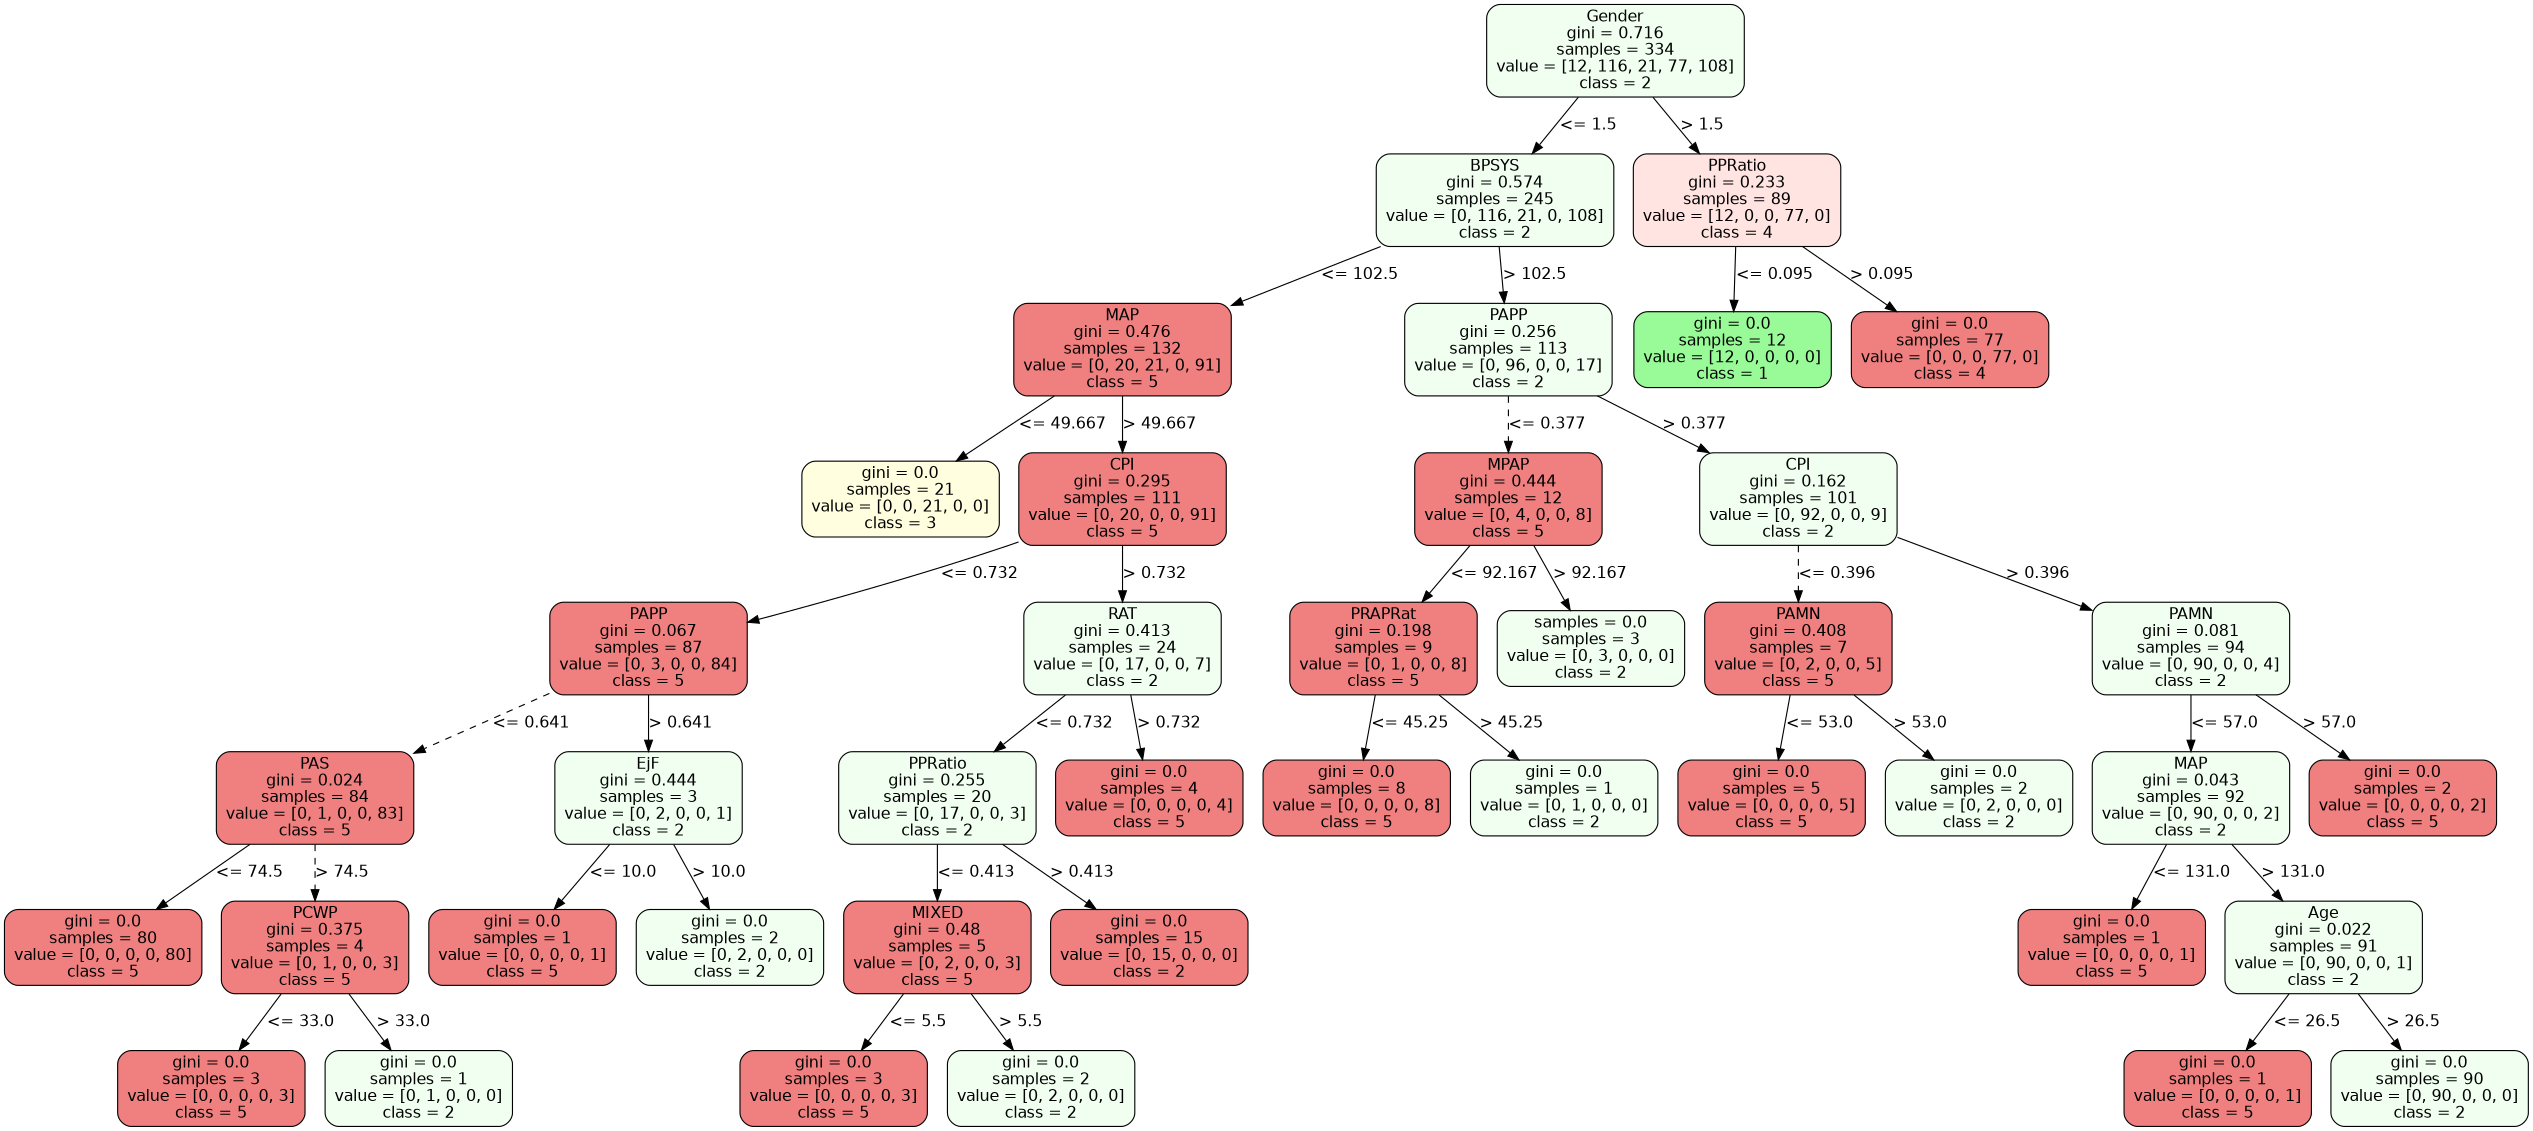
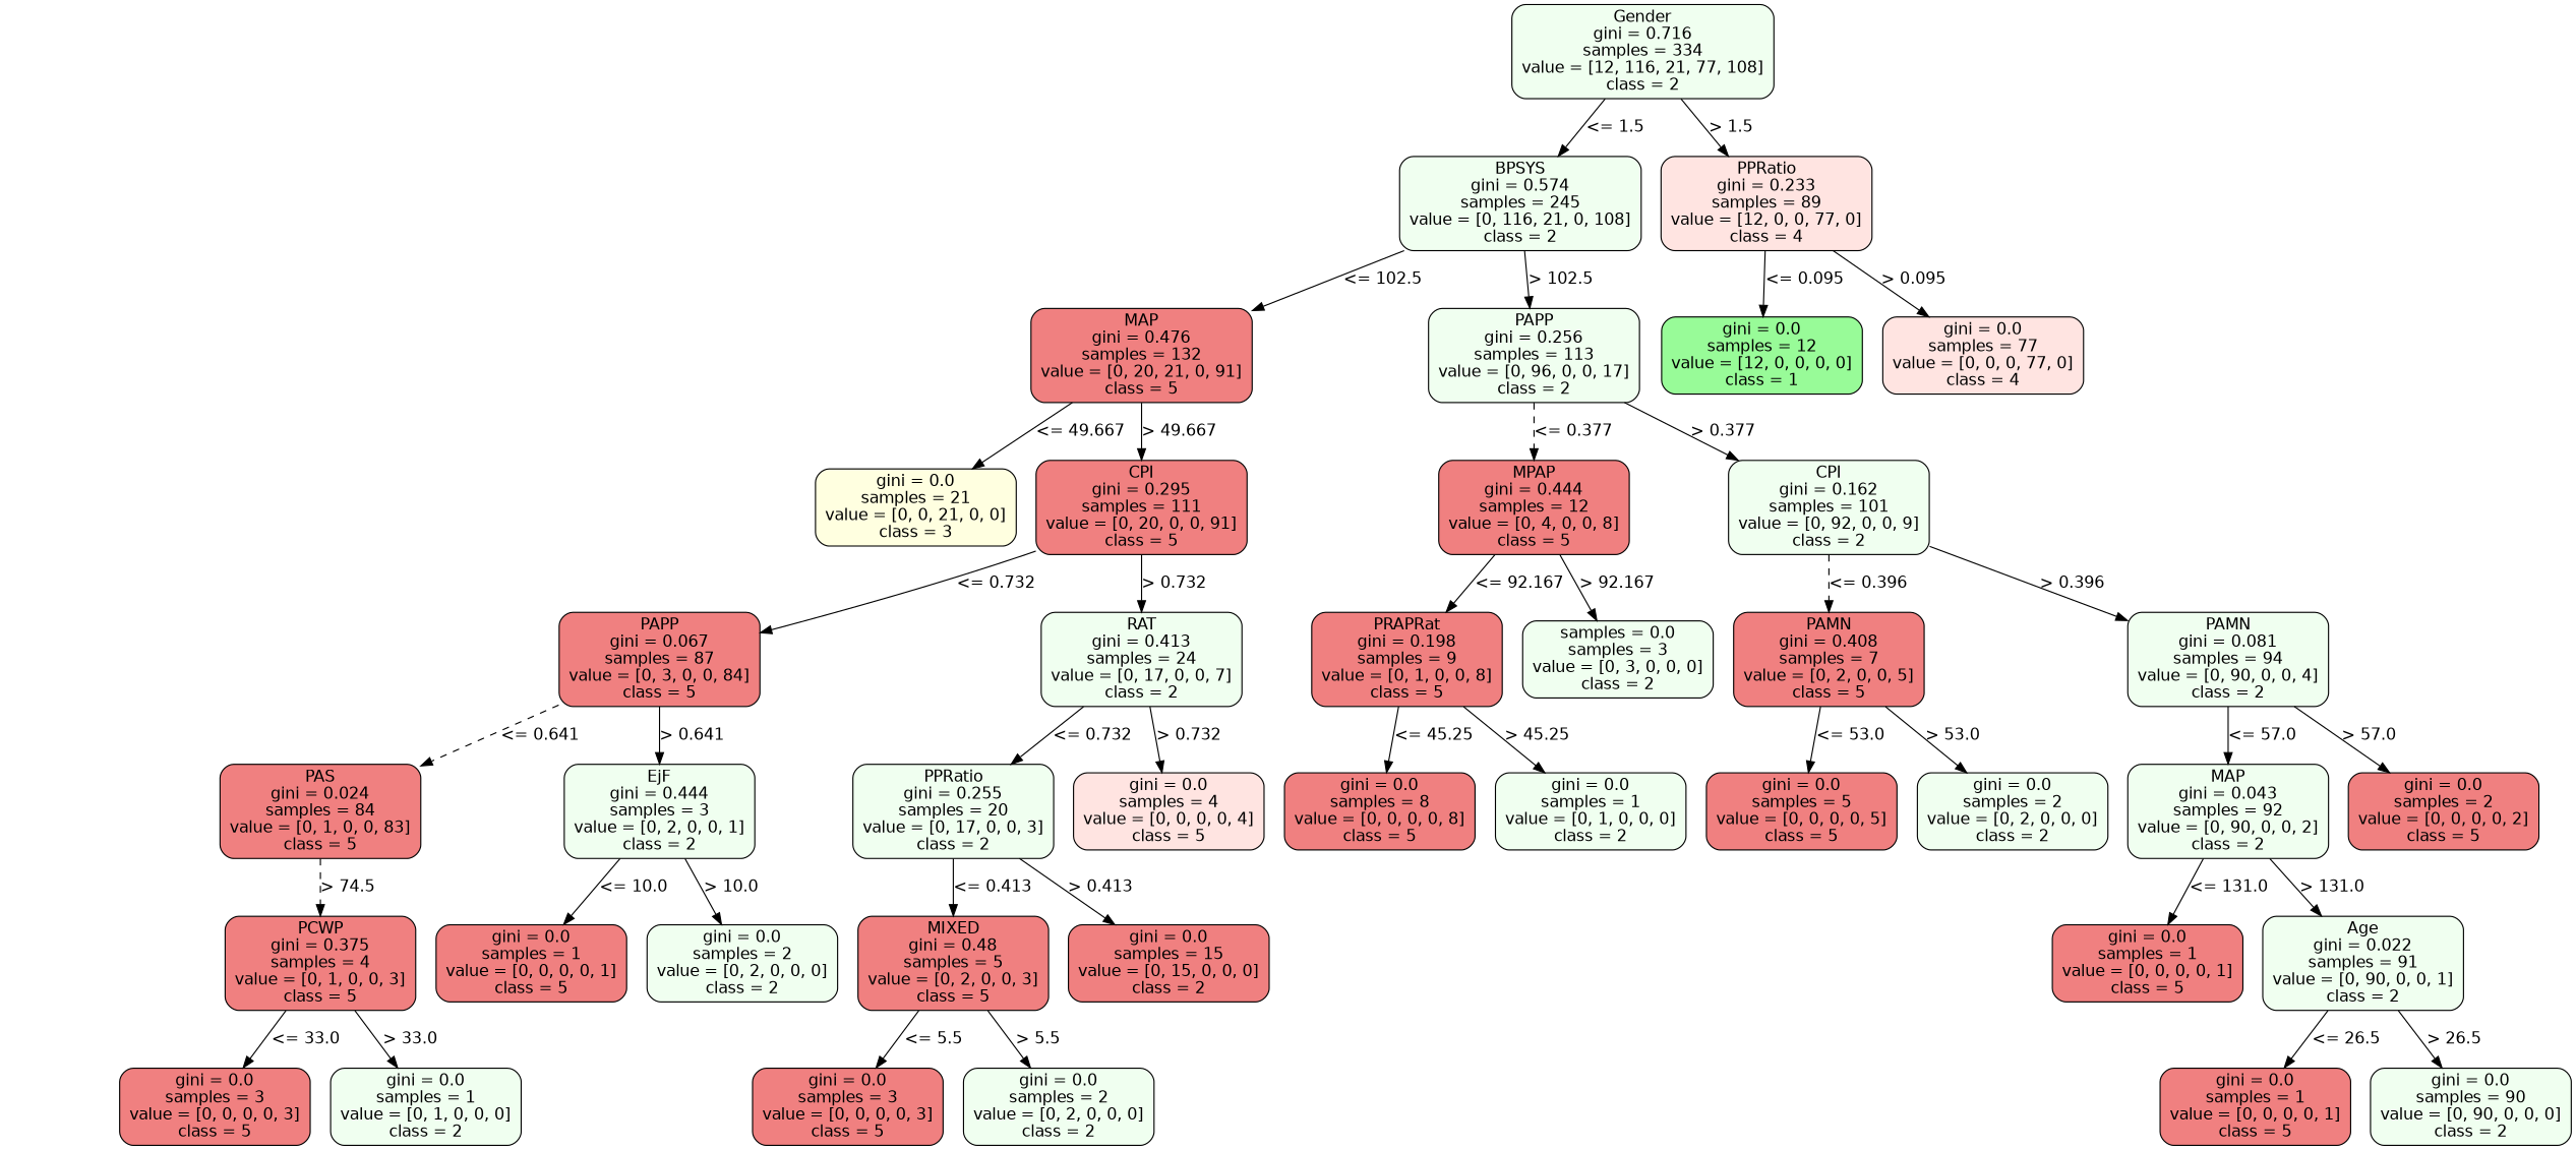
  strict digraph {
    node [color=black fillcolor=lightcoral fontname=helvetica shape=box style="filled, rounded"]
    edge [fontname=helvetica op="<=" param=0.732 style=solid]
    n1 [fillcolor=honeydew height=1.1528 label="Gender\ngini = 0.716\nsamples = 334\nvalue = [12, 116, 21, 77, 108]\nclass = 2" width=3.2083]
    n2 [fillcolor=honeydew height=1.1528 label="BPSYS\ngini = 0.574\nsamples = 245\nvalue = [0, 116, 21, 0, 108]\nclass = 2" width=2.9583]
    n3 [fillcolor=mistyrose height=1.1528 label="PPRatio\ngini = 0.233\nsamples = 89\nvalue = [12, 0, 0, 77, 0]\nclass = 4" width=2.5833]
    n4 [height=1.1528 label="MAP\ngini = 0.476\nsamples = 132\nvalue = [0, 20, 21, 0, 91]\nclass = 5" width=2.7083]
    n5 [fillcolor=honeydew height=1.1528 label="PAPP\ngini = 0.256\nsamples = 113\nvalue = [0, 96, 0, 0, 17]\nclass = 2" width=2.5833]
    n6 [fillcolor=palegreen height=0.94444 label="gini = 0.0\nsamples = 12\nvalue = [12, 0, 0, 0, 0]\nclass = 1" width=2.4583]
-   n7 [height=0.94444 label="gini = 0.0\nsamples = 77\nvalue = [0, 0, 0, 77, 0]\nclass = 4" width=2.4583]
+   n7 [fillcolor=mistyrose height=0.94444 label="gini = 0.0\nsamples = 77\nvalue = [0, 0, 0, 77, 0]\nclass = 4" width=2.4583]
    n8 [fillcolor=lightyellow height=0.94444 label="gini = 0.0\nsamples = 21\nvalue = [0, 0, 21, 0, 0]\nclass = 3" width=2.4583]
    n9 [height=1.1528 label="CPI\ngini = 0.295\nsamples = 111\nvalue = [0, 20, 0, 0, 91]\nclass = 5" width=2.5833]
    n10 [height=1.1528 label="MPAP\ngini = 0.444\nsamples = 12\nvalue = [0, 4, 0, 0, 8]\nclass = 5" width=2.3333]
    n11 [fillcolor=honeydew height=1.1528 label="CPI\ngini = 0.162\nsamples = 101\nvalue = [0, 92, 0, 0, 9]\nclass = 2" width=2.4583]
    n12 [height=1.1528 label="PAPP\ngini = 0.067\nsamples = 87\nvalue = [0, 3, 0, 0, 84]\nclass = 5" width=2.4583]
    n13 [fillcolor=honeydew height=1.1528 label="RAT\ngini = 0.413\nsamples = 24\nvalue = [0, 17, 0, 0, 7]\nclass = 2" width=2.4583]
    n14 [height=1.1528 label="PRAPRat\ngini = 0.198\nsamples = 9\nvalue = [0, 1, 0, 0, 8]\nclass = 5" width=2.3333]
    n15 [fillcolor=honeydew height=0.94444 label="samples = 0.0\nsamples = 3\nvalue = [0, 3, 0, 0, 0]\nclass = 2" width=2.3333]
    n16 [height=1.1528 label="PAMN\ngini = 0.408\nsamples = 7\nvalue = [0, 2, 0, 0, 5]\nclass = 5" width=2.3333]
    n17 [fillcolor=honeydew height=1.1528 label="PAMN\ngini = 0.081\nsamples = 94\nvalue = [0, 90, 0, 0, 4]\nclass = 2" width=2.4583]
    n18 [height=1.1528 label="PAS\ngini = 0.024\nsamples = 84\nvalue = [0, 1, 0, 0, 83]\nclass = 5" width=2.4583]
    n19 [fillcolor=honeydew height=1.1528 label="EjF\ngini = 0.444\nsamples = 3\nvalue = [0, 2, 0, 0, 1]\nclass = 2" width=2.3333]
    n20 [fillcolor=honeydew height=1.1528 label="PPRatio\ngini = 0.255\nsamples = 20\nvalue = [0, 17, 0, 0, 3]\nclass = 2" width=2.4583]
-   n21 [height=0.94444 label="gini = 0.0\nsamples = 4\nvalue = [0, 0, 0, 0, 4]\nclass = 5" width=2.3333]
-   n22 [height=0.94444 label="gini = 0.0\nsamples = 80\nvalue = [0, 0, 0, 0, 80]\nclass = 5" width=2.4583]
+   n21 [fillcolor=mistyrose height=0.94444 label="gini = 0.0\nsamples = 4\nvalue = [0, 0, 0, 0, 4]\nclass = 5" width=2.3333]
    n23 [height=1.1528 label="PCWP\ngini = 0.375\nsamples = 4\nvalue = [0, 1, 0, 0, 3]\nclass = 5" width=2.3333]
    n24 [height=0.94444 label="gini = 0.0\nsamples = 1\nvalue = [0, 0, 0, 0, 1]\nclass = 5" width=2.3333]
    n25 [fillcolor=honeydew height=0.94444 label="gini = 0.0\nsamples = 2\nvalue = [0, 2, 0, 0, 0]\nclass = 2" width=2.3333]
    n26 [height=1.1528 label="MIXED\ngini = 0.48\nsamples = 5\nvalue = [0, 2, 0, 0, 3]\nclass = 5" width=2.3333]
    n27 [height=0.94444 label="gini = 0.0\nsamples = 15\nvalue = [0, 15, 0, 0, 0]\nclass = 2" width=2.4583]
    n28 [height=0.94444 label="gini = 0.0\nsamples = 3\nvalue = [0, 0, 0, 0, 3]\nclass = 5" width=2.3333]
    n29 [fillcolor=honeydew height=0.94444 label="gini = 0.0\nsamples = 1\nvalue = [0, 1, 0, 0, 0]\nclass = 2" width=2.3333]
    n30 [height=0.94444 label="gini = 0.0\nsamples = 3\nvalue = [0, 0, 0, 0, 3]\nclass = 5" width=2.3333]
    n31 [fillcolor=honeydew height=0.94444 label="gini = 0.0\nsamples = 2\nvalue = [0, 2, 0, 0, 0]\nclass = 2" width=2.3333]
    n32 [height=0.94444 label="gini = 0.0\nsamples = 8\nvalue = [0, 0, 0, 0, 8]\nclass = 5" width=2.3333]
    n33 [fillcolor=honeydew height=0.94444 label="gini = 0.0\nsamples = 1\nvalue = [0, 1, 0, 0, 0]\nclass = 2" width=2.3333]
    n34 [height=0.94444 label="gini = 0.0\nsamples = 5\nvalue = [0, 0, 0, 0, 5]\nclass = 5" width=2.3333]
    n35 [fillcolor=honeydew height=0.94444 label="gini = 0.0\nsamples = 2\nvalue = [0, 2, 0, 0, 0]\nclass = 2" width=2.3333]
    n36 [fillcolor=honeydew height=1.1528 label="MAP\ngini = 0.043\nsamples = 92\nvalue = [0, 90, 0, 0, 2]\nclass = 2" width=2.4583]
    n37 [height=0.94444 label="gini = 0.0\nsamples = 2\nvalue = [0, 0, 0, 0, 2]\nclass = 5" width=2.3333]
    n38 [height=0.94444 label="gini = 0.0\nsamples = 1\nvalue = [0, 0, 0, 0, 1]\nclass = 5" width=2.3333]
    n39 [fillcolor=honeydew height=1.1528 label="Age\ngini = 0.022\nsamples = 91\nvalue = [0, 90, 0, 0, 1]\nclass = 2" width=2.4583]
    n40 [height=0.94444 label="gini = 0.0\nsamples = 1\nvalue = [0, 0, 0, 0, 1]\nclass = 5" width=2.3333]
    n41 [fillcolor=honeydew height=0.94444 label="gini = 0.0\nsamples = 90\nvalue = [0, 90, 0, 0, 0]\nclass = 2" width=2.4583]
    n1 -> n2 [label="<= 1.5" labelangle=45 labeldistance=2.5 param=1.5]
    n1 -> n3 [label="> 1.5" labelangle=-45 labeldistance=2.5 op=">" param=1.5]
    n2 -> n4 [label="<= 102.5" param=102.5]
    n2 -> n5 [label="> 102.5" op=">" param=102.5]
    n3 -> n6 [label="<= 0.095" param=0.095]
    n3 -> n7 [label="> 0.095" op=">" param=0.095]
    n4 -> n8 [label="<= 49.667" param=49.667]
    n4 -> n9 [label="> 49.667" op=">" param=49.667]
    n5 -> n10 [label="<= 0.377" param=0.377 style=dashed]
    n5 -> n11 [label="> 0.377" op=">" param=0.377]
    n9 -> n12 [label="<= 0.732"]
    n9 -> n13 [label="> 0.732" op=">"]
    n10 -> n14 [label="<= 92.167" param=92.167]
    n10 -> n15 [label="> 92.167" op=">" param=92.167]
    n11 -> n16 [label="<= 0.396" param=0.396 style=dashed]
    n11 -> n17 [label="> 0.396" op=">" param=0.396]
    n12 -> n18 [label="<= 0.641" param=0.641 style=dashed]
    n12 -> n19 [label="> 0.641" op=">" param=0.641]
    n13 -> n20 [label="<= 0.732"]
    n13 -> n21 [label="> 0.732" op=">"]
    n14 -> n32 [label="<= 45.25" param=45.25]
    n14 -> n33 [label="> 45.25" op=">" param=45.25]
    n16 -> n34 [label="<= 53.0" param=53.0]
    n16 -> n35 [label="> 53.0" op=">" param=53.0]
    n17 -> n36 [label="<= 57.0" param=57.0]
    n17 -> n37 [label="> 57.0" op=">" param=57.0]
-   n18 -> n22 [label="<= 74.5" param=74.5]
    n18 -> n23 [label="> 74.5" op=">" param=74.5 style=dashed]
    n19 -> n24 [label="<= 10.0" param=10.0]
    n19 -> n25 [label="> 10.0" op=">" param=10.0]
    n20 -> n26 [label="<= 0.413" param=0.413]
    n20 -> n27 [label="> 0.413" op=">" param=0.413]
    n23 -> n28 [label="<= 33.0" param=33.0]
    n23 -> n29 [label="> 33.0" op=">" param=33.0]
    n26 -> n30 [label="<= 5.5" param=5.5]
    n26 -> n31 [label="> 5.5" op=">" param=5.5]
    n36 -> n38 [label="<= 131.0" param=131.0]
    n36 -> n39 [label="> 131.0" op=">" param=131.0]
    n39 -> n40 [label="<= 26.5" param=26.5]
    n39 -> n41 [label="> 26.5" op=">" param=26.5]
  }
